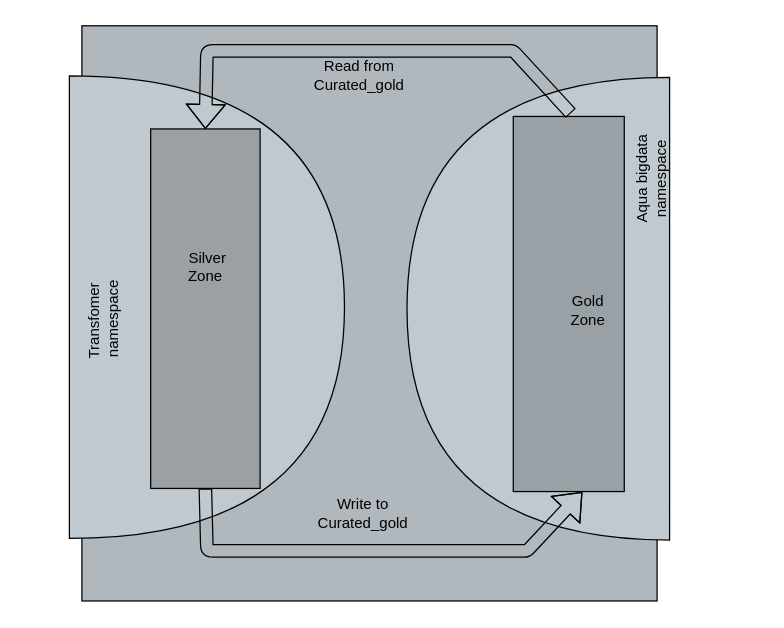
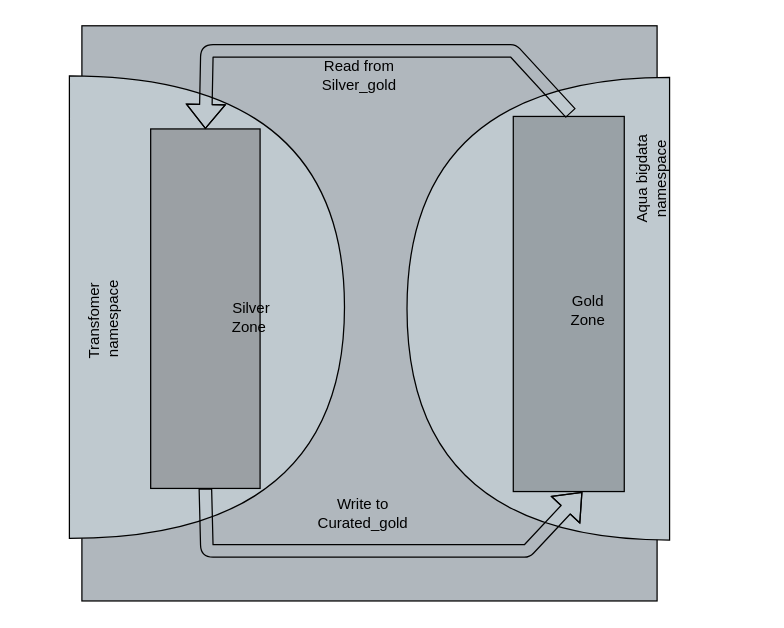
  <mxCell id="0" />
  <mxCell id="1" parent="0" />
  <mxCell id="2" value="" style="whiteSpace=wrap;html=1;aspect=fixed;fillColor=#B0b7bd;" vertex="1" parent="1"><mxGeometry x="65" y="20" width="460" height="460" as="geometry" /></mxCell>
  <mxCell id="3" value="" style="shape=or;whiteSpace=wrap;html=1;fillColor=#Bfc9cf;direction=west;" vertex="1" parent="1"><mxGeometry x="325" y="61.25" width="210" height="370" as="geometry" /></mxCell>
  <mxCell id="4" value="" style="shape=or;whiteSpace=wrap;html=1;fillColor=#Bfc9cf;" vertex="1" parent="1"><mxGeometry x="55" y="60" width="220" height="370" as="geometry" /></mxCell>
  <mxCell id="5" value="" style="rounded=0;whiteSpace=wrap;html=1;fillColor=#9ba0a4;rotation=90;" vertex="1" parent="1"><mxGeometry x="20" y="202.5" width="287.5" height="87.5" as="geometry" /></mxCell>
  <mxCell id="6" value="" style="rounded=0;whiteSpace=wrap;html=1;fillColor=#99a1a6;rotation=90;" vertex="1" parent="1"><mxGeometry x="304.38" y="198.13" width="300" height="88.75" as="geometry" /></mxCell>
  <mxCell id="7" value="Gold Zone" style="text;html=1;strokeColor=none;fillColor=none;align=center;verticalAlign=middle;whiteSpace=wrap;rounded=0;" vertex="1" parent="1"><mxGeometry x="450" y="237.5" width="40" height="20" as="geometry" /></mxCell>
- <mxCell id="8" value="&amp;nbsp;Silver Zone" style="text;html=1;strokeColor=none;fillColor=none;align=center;verticalAlign=middle;whiteSpace=wrap;rounded=0;" vertex="1" parent="1"><mxGeometry x="143.75" y="202.5" width="40" height="20" as="geometry" /></mxCell>
+ <mxCell id="8" value="&amp;nbsp;Silver Zone" style="text;html=1;strokeColor=none;fillColor=none;align=center;verticalAlign=middle;whiteSpace=wrap;rounded=0;" vertex="1" parent="1"><mxGeometry x="178.75" y="242.5" width="40" height="20" as="geometry" /></mxCell>
  <mxCell id="9" value="" style="shape=flexArrow;endArrow=classic;html=1;exitX=1;exitY=0.5;exitDx=0;exitDy=0;entryX=1.001;entryY=0.378;entryDx=0;entryDy=0;entryPerimeter=0;" edge="1" parent="1" source="5" target="6"><mxGeometry width="50" height="50" relative="1" as="geometry"><mxPoint x="425" y="535" as="sourcePoint" /><mxPoint x="455" y="510" as="targetPoint" /><Array as="points"><mxPoint x="165" y="440" /><mxPoint x="295" y="440" /><mxPoint x="421" y="440" /></Array></mxGeometry></mxCell>
  <mxCell id="10" value="" style="shape=flexArrow;endArrow=classic;html=1;entryX=0;entryY=0.5;entryDx=0;entryDy=0;" edge="1" parent="1" target="5"><mxGeometry width="50" height="50" relative="1" as="geometry"><mxPoint x="456" y="90" as="sourcePoint" /><mxPoint x="165" y="75" as="targetPoint" /><Array as="points"><mxPoint x="410" y="40" /><mxPoint x="165" y="40" /></Array></mxGeometry></mxCell>
  <mxCell id="11" value="" style="edgeLabel;html=1;align=center;verticalAlign=middle;resizable=0;points=[];fillColor=#E6E6E6;" vertex="1" connectable="0" parent="10"><mxGeometry x="0.478" y="3" relative="1" as="geometry"><mxPoint x="42" y="-3" as="offset" /></mxGeometry></mxCell>
- <mxCell id="12" value="Read from Curated_gold" style="text;html=1;strokeColor=none;fillColor=none;align=center;verticalAlign=middle;whiteSpace=wrap;rounded=0;" vertex="1" parent="1"><mxGeometry x="247.5" y="50" width="77.5" height="20" as="geometry" /></mxCell>
+ <mxCell id="12" value="Read from Silver_gold" style="text;html=1;strokeColor=none;fillColor=none;align=center;verticalAlign=middle;whiteSpace=wrap;rounded=0;" vertex="1" parent="1"><mxGeometry x="247.5" y="50" width="77.5" height="20" as="geometry" /></mxCell>
  <mxCell id="13" value="Write to Curated_gold" style="text;html=1;strokeColor=none;fillColor=none;align=center;verticalAlign=middle;whiteSpace=wrap;rounded=0;" vertex="1" parent="1"><mxGeometry x="255" y="400" width="70" height="20" as="geometry" /></mxCell>
  <mxCell id="14" value="Transfomer&amp;nbsp;&lt;br&gt;namespace" style="text;html=1;strokeColor=none;fillColor=none;align=center;verticalAlign=middle;whiteSpace=wrap;rounded=0;rotation=270;" vertex="1" parent="1"><mxGeometry x="27.5" y="242.5" width="110" height="25" as="geometry" /></mxCell>
  <mxCell id="15" value="Aqua bigdata&lt;br&gt;namespace" style="text;html=1;strokeColor=none;fillColor=none;align=center;verticalAlign=middle;whiteSpace=wrap;rounded=0;rotation=270;" vertex="1" parent="1"><mxGeometry x="465" y="130" width="110" height="25" as="geometry" /></mxCell>
